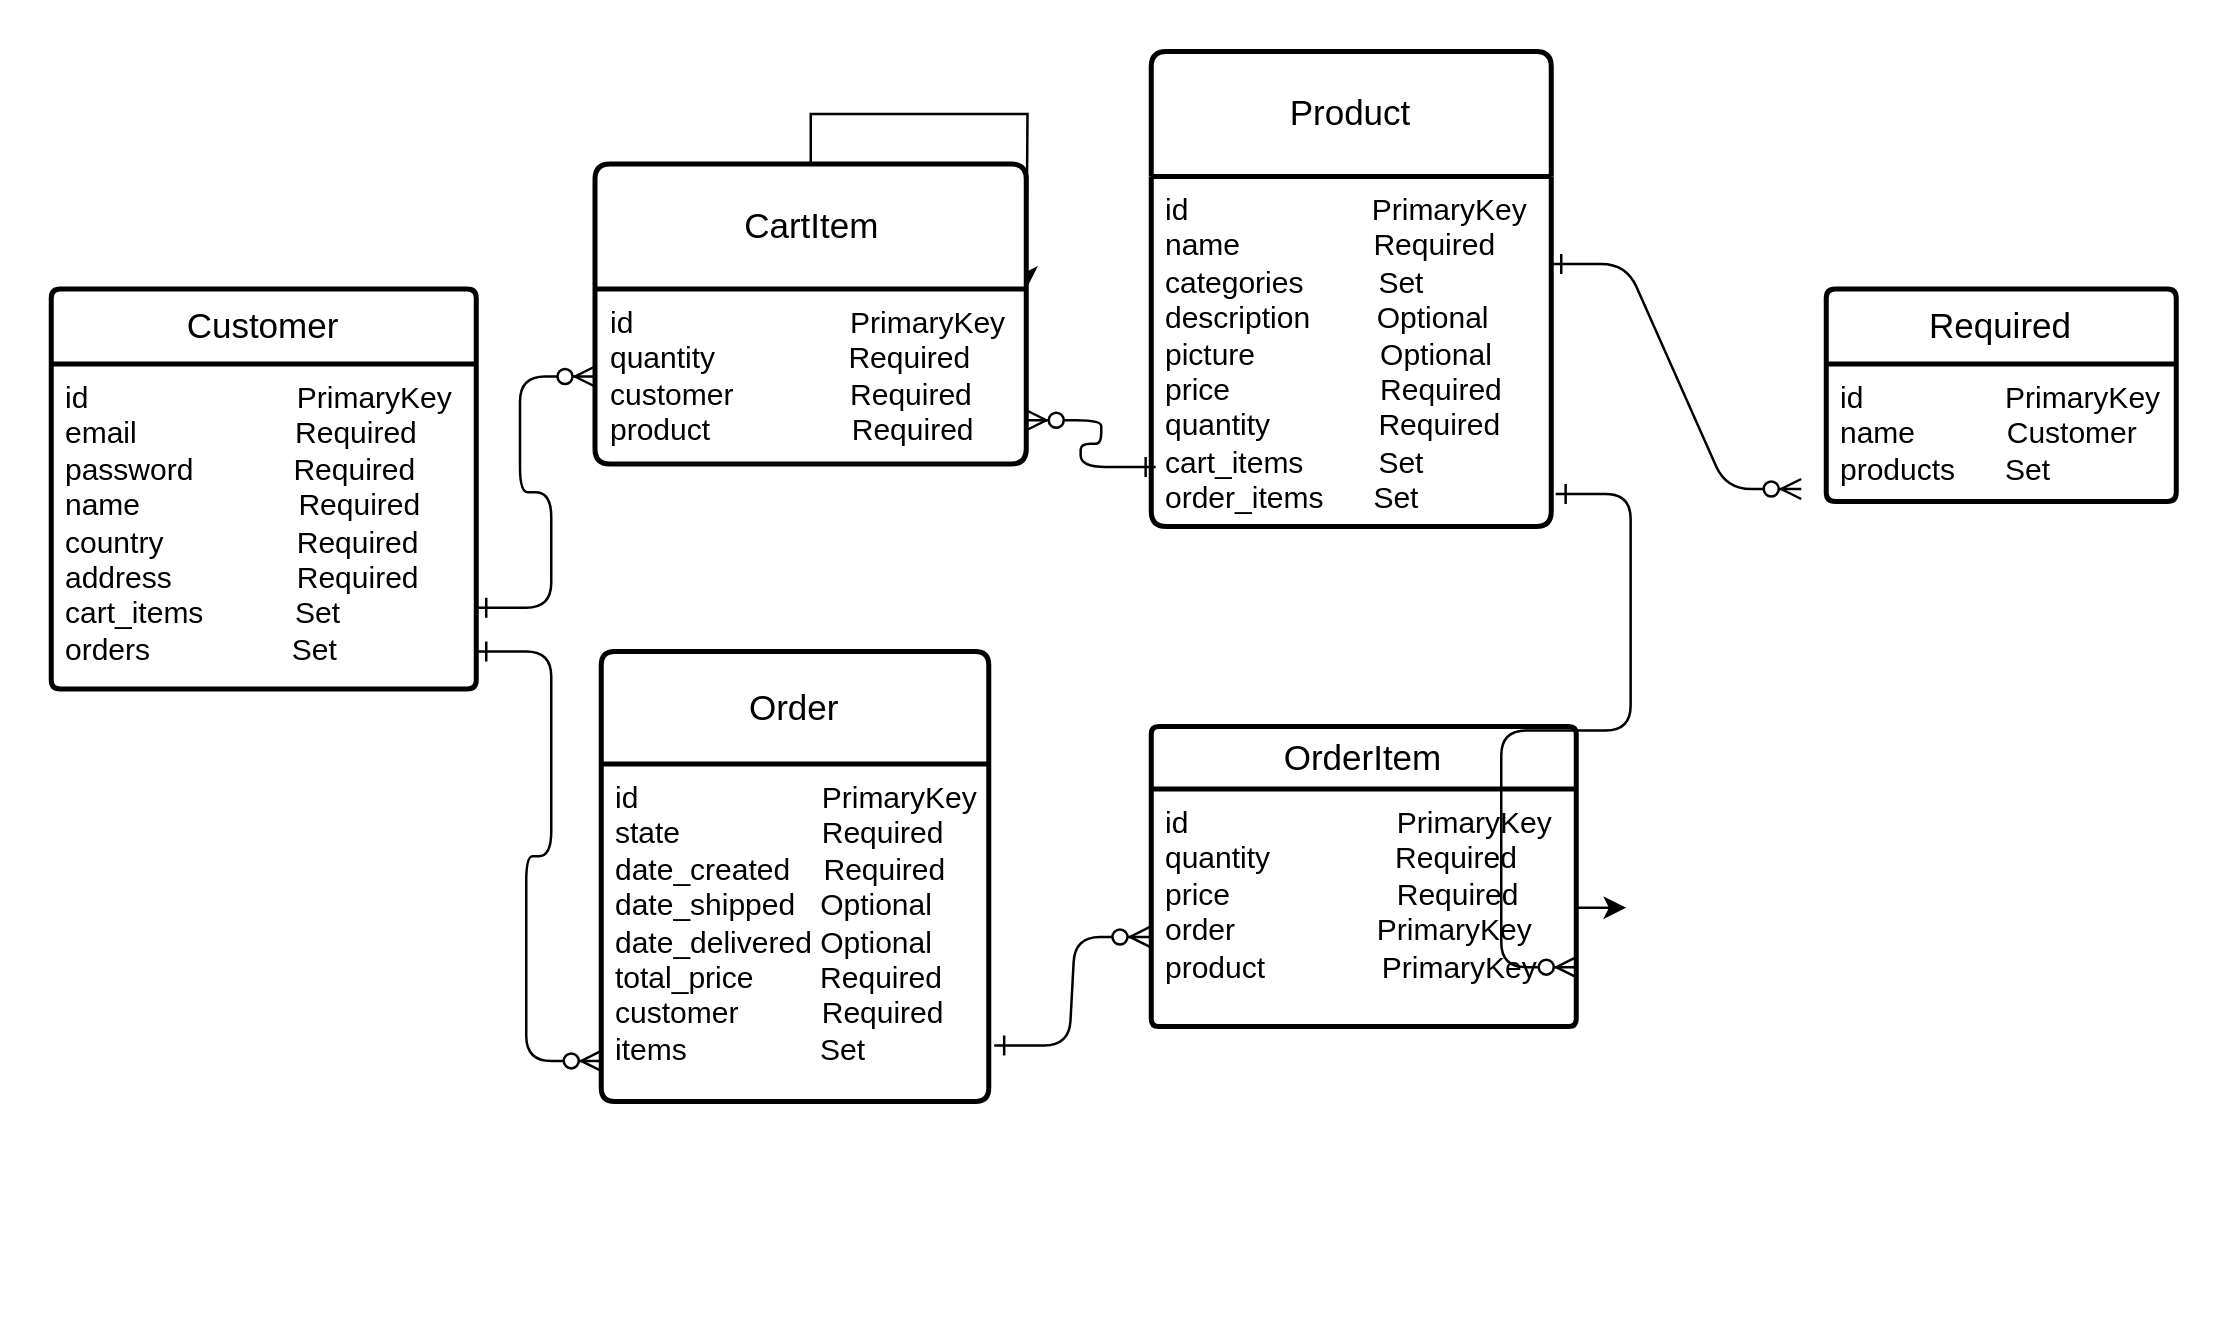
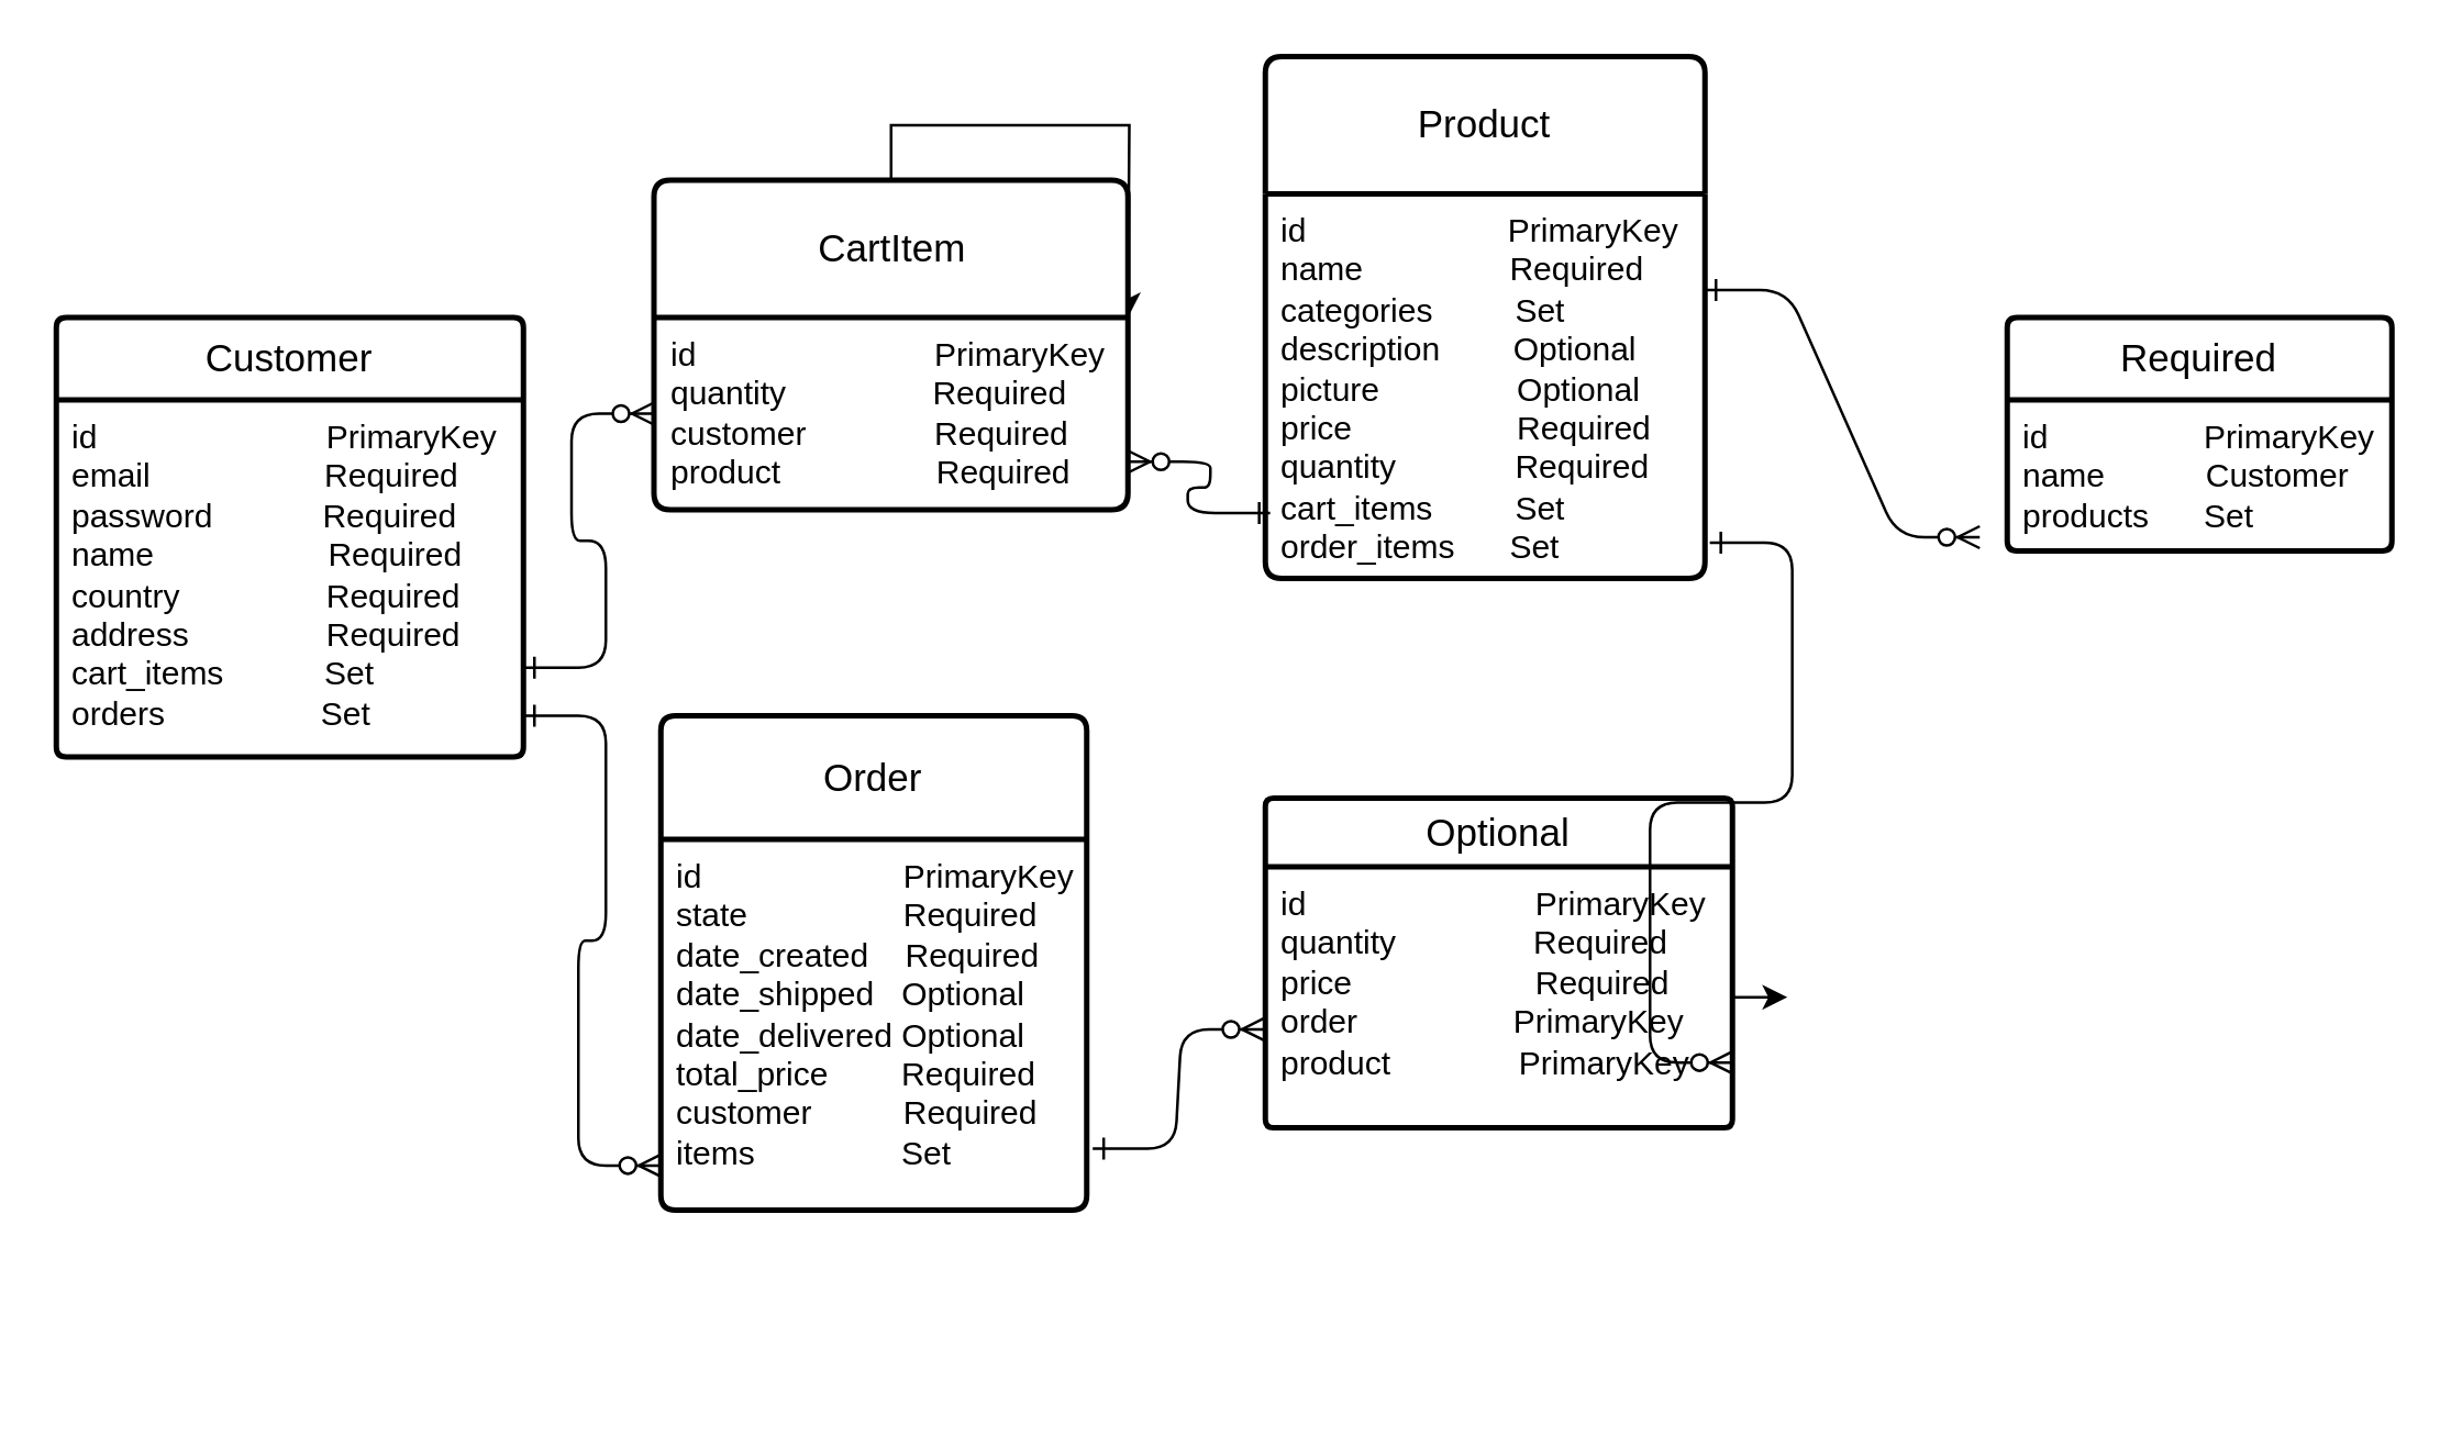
  <mxCell id="0" />
  <mxCell id="1" parent="0" />
  <mxCell id="2" style="edgeStyle=none;curved=1;rounded=0;orthogonalLoop=1;jettySize=auto;html=1;exitX=0;exitY=0;exitDx=0;exitDy=0;fontSize=12;startSize=8;endSize=8;" parent="1" edge="1"><mxGeometry relative="1" as="geometry"><mxPoint x="20" y="77" as="sourcePoint" /><mxPoint x="20" y="77" as="targetPoint" /></mxGeometry></mxCell>
  <mxCell id="3" value="Customer" style="swimlane;childLayout=stackLayout;horizontal=1;startSize=30;horizontalStack=0;rounded=1;fontSize=14;fontStyle=0;strokeWidth=2;resizeParent=0;resizeLast=1;shadow=0;dashed=0;align=center;arcSize=4;whiteSpace=wrap;html=1;" parent="1" vertex="1"><mxGeometry x="20" y="115" width="170" height="160" as="geometry" /></mxCell>
  <mxCell id="4" value="id&amp;nbsp; &amp;nbsp; &amp;nbsp; &amp;nbsp; &amp;nbsp; &amp;nbsp; &amp;nbsp; &amp;nbsp; &amp;nbsp; &amp;nbsp; &amp;nbsp; &amp;nbsp; &amp;nbsp;PrimaryKey&lt;br&gt;email&amp;nbsp; &amp;nbsp; &amp;nbsp; &amp;nbsp; &amp;nbsp; &amp;nbsp; &amp;nbsp; &amp;nbsp; &amp;nbsp; &amp;nbsp;Required&lt;br&gt;password&amp;nbsp; &amp;nbsp; &amp;nbsp; &amp;nbsp; &amp;nbsp; &amp;nbsp; Required&lt;br&gt;name&amp;nbsp; &amp;nbsp; &amp;nbsp; &amp;nbsp; &amp;nbsp; &amp;nbsp; &amp;nbsp; &amp;nbsp; &amp;nbsp; &amp;nbsp;Required&lt;br&gt;country&amp;nbsp; &amp;nbsp; &amp;nbsp; &amp;nbsp; &amp;nbsp; &amp;nbsp; &amp;nbsp; &amp;nbsp; Required&lt;br&gt;address&amp;nbsp; &amp;nbsp; &amp;nbsp; &amp;nbsp; &amp;nbsp; &amp;nbsp; &amp;nbsp; &amp;nbsp;Required&lt;br&gt;cart_items&amp;nbsp; &amp;nbsp; &amp;nbsp; &amp;nbsp; &amp;nbsp; &amp;nbsp;Set&lt;br&gt;orders&amp;nbsp; &amp;nbsp; &amp;nbsp; &amp;nbsp; &amp;nbsp; &amp;nbsp; &amp;nbsp; &amp;nbsp; &amp;nbsp;Set" style="align=left;strokeColor=none;fillColor=none;spacingLeft=4;fontSize=12;verticalAlign=top;resizable=0;rotatable=0;part=1;html=1;" parent="3" vertex="1"><mxGeometry y="30" width="170" height="130" as="geometry" /></mxCell>
  <mxCell id="5" style="edgeStyle=none;curved=1;rounded=0;orthogonalLoop=1;jettySize=auto;html=1;exitX=0.75;exitY=1;exitDx=0;exitDy=0;fontSize=12;startSize=8;endSize=8;" parent="3" source="4" target="4" edge="1"><mxGeometry relative="1" as="geometry" /></mxCell>
  <mxCell id="6" style="edgeStyle=none;curved=1;rounded=0;orthogonalLoop=1;jettySize=auto;html=1;exitX=0.5;exitY=1;exitDx=0;exitDy=0;fontSize=12;startSize=8;endSize=8;" parent="3" source="4" target="4" edge="1"><mxGeometry relative="1" as="geometry" /></mxCell>
  <mxCell id="7" value="Order" style="swimlane;childLayout=stackLayout;horizontal=1;startSize=45;horizontalStack=0;rounded=1;fontSize=14;fontStyle=0;strokeWidth=2;resizeParent=0;resizeLast=1;shadow=0;dashed=0;align=center;arcSize=4;whiteSpace=wrap;html=1;" parent="1" vertex="1"><mxGeometry x="240" y="260" width="155" height="180" as="geometry" /></mxCell>
  <mxCell id="8" value="id&amp;nbsp; &amp;nbsp; &amp;nbsp; &amp;nbsp; &amp;nbsp; &amp;nbsp; &amp;nbsp; &amp;nbsp; &amp;nbsp; &amp;nbsp; &amp;nbsp; PrimaryKey&lt;br&gt;state&amp;nbsp; &amp;nbsp; &amp;nbsp; &amp;nbsp; &amp;nbsp; &amp;nbsp; &amp;nbsp; &amp;nbsp; &amp;nbsp;Required&lt;br&gt;date_created&amp;nbsp; &amp;nbsp; Required&lt;br&gt;date_shipped&amp;nbsp; &amp;nbsp;Optional&lt;br&gt;date_delivered Optional&lt;br&gt;total_price&amp;nbsp; &amp;nbsp; &amp;nbsp; &amp;nbsp; Required&lt;br&gt;customer&amp;nbsp; &amp;nbsp; &amp;nbsp; &amp;nbsp; &amp;nbsp; Required&lt;br&gt;items&amp;nbsp; &amp;nbsp; &amp;nbsp; &amp;nbsp; &amp;nbsp; &amp;nbsp; &amp;nbsp; &amp;nbsp; Set" style="align=left;strokeColor=none;fillColor=none;spacingLeft=4;fontSize=12;verticalAlign=top;resizable=0;rotatable=0;part=1;html=1;" parent="7" vertex="1"><mxGeometry y="45" width="155" height="135" as="geometry" /></mxCell>
- <mxCell id="9" value="OrderItem" style="swimlane;childLayout=stackLayout;horizontal=1;startSize=25;horizontalStack=0;rounded=1;fontSize=14;fontStyle=0;strokeWidth=2;resizeParent=0;resizeLast=1;shadow=0;dashed=0;align=center;arcSize=4;whiteSpace=wrap;html=1;" parent="1" vertex="1"><mxGeometry x="460" y="290" width="170" height="120" as="geometry" /></mxCell>
+ <mxCell id="9" value="Optional" style="swimlane;childLayout=stackLayout;horizontal=1;startSize=25;horizontalStack=0;rounded=1;fontSize=14;fontStyle=0;strokeWidth=2;resizeParent=0;resizeLast=1;shadow=0;dashed=0;align=center;arcSize=4;whiteSpace=wrap;html=1;" parent="1" vertex="1"><mxGeometry x="460" y="290" width="170" height="120" as="geometry" /></mxCell>
  <mxCell id="10" value="id&amp;nbsp; &amp;nbsp; &amp;nbsp; &amp;nbsp; &amp;nbsp; &amp;nbsp; &amp;nbsp; &amp;nbsp; &amp;nbsp; &amp;nbsp; &amp;nbsp; &amp;nbsp; &amp;nbsp;PrimaryKey&lt;br&gt;quantity&amp;nbsp; &amp;nbsp; &amp;nbsp; &amp;nbsp; &amp;nbsp; &amp;nbsp; &amp;nbsp; &amp;nbsp;Required&lt;br&gt;price&amp;nbsp; &amp;nbsp; &amp;nbsp; &amp;nbsp; &amp;nbsp; &amp;nbsp; &amp;nbsp; &amp;nbsp; &amp;nbsp; &amp;nbsp; Required&lt;br&gt;order&amp;nbsp; &amp;nbsp; &amp;nbsp; &amp;nbsp; &amp;nbsp; &amp;nbsp; &amp;nbsp; &amp;nbsp; &amp;nbsp;PrimaryKey&lt;br&gt;product&amp;nbsp; &amp;nbsp; &amp;nbsp; &amp;nbsp; &amp;nbsp; &amp;nbsp; &amp;nbsp; PrimaryKey" style="align=left;strokeColor=none;fillColor=none;spacingLeft=4;fontSize=12;verticalAlign=top;resizable=0;rotatable=0;part=1;html=1;" parent="9" vertex="1"><mxGeometry y="25" width="170" height="95" as="geometry" /></mxCell>
  <mxCell id="11" value="Product" style="swimlane;childLayout=stackLayout;horizontal=1;startSize=50;horizontalStack=0;rounded=1;fontSize=14;fontStyle=0;strokeWidth=2;resizeParent=0;resizeLast=1;shadow=0;dashed=0;align=center;arcSize=4;whiteSpace=wrap;html=1;" parent="1" vertex="1"><mxGeometry x="460" y="20" width="160" height="190" as="geometry" /></mxCell>
  <mxCell id="12" value="id&amp;nbsp; &amp;nbsp; &amp;nbsp; &amp;nbsp; &amp;nbsp; &amp;nbsp; &amp;nbsp; &amp;nbsp; &amp;nbsp; &amp;nbsp; &amp;nbsp;&amp;nbsp;PrimaryKey&lt;br&gt;name&amp;nbsp; &amp;nbsp; &amp;nbsp; &amp;nbsp; &amp;nbsp; &amp;nbsp; &amp;nbsp; &amp;nbsp; Required&lt;br&gt;categories&amp;nbsp; &amp;nbsp; &amp;nbsp; &amp;nbsp; &amp;nbsp;Set&lt;br&gt;description&amp;nbsp; &amp;nbsp; &amp;nbsp; &amp;nbsp; Optional&lt;br&gt;picture&amp;nbsp; &amp;nbsp; &amp;nbsp; &amp;nbsp; &amp;nbsp; &amp;nbsp; &amp;nbsp; &amp;nbsp;Optional&lt;br&gt;price&amp;nbsp; &amp;nbsp; &amp;nbsp; &amp;nbsp; &amp;nbsp; &amp;nbsp; &amp;nbsp; &amp;nbsp; &amp;nbsp; Required&lt;br&gt;quantity&amp;nbsp; &amp;nbsp; &amp;nbsp; &amp;nbsp; &amp;nbsp; &amp;nbsp; &amp;nbsp;Required&lt;br&gt;cart_items&amp;nbsp; &amp;nbsp; &amp;nbsp; &amp;nbsp; &amp;nbsp;Set&lt;br&gt;order_items&amp;nbsp; &amp;nbsp; &amp;nbsp; Set" style="align=left;strokeColor=none;fillColor=none;spacingLeft=4;fontSize=12;verticalAlign=top;resizable=0;rotatable=0;part=1;html=1;" parent="11" vertex="1"><mxGeometry y="50" width="160" height="140" as="geometry" /></mxCell>
  <mxCell id="13" value="" style="edgeStyle=entityRelationEdgeStyle;endArrow=ERzeroToMany;startArrow=ERone;endFill=1;startFill=0;exitX=1.014;exitY=0.834;exitDx=0;exitDy=0;entryX=-0.003;entryY=0.623;entryDx=0;entryDy=0;exitPerimeter=0;entryPerimeter=0;" parent="1" source="8" target="10" edge="1"><mxGeometry width="100" height="100" relative="1" as="geometry"><mxPoint x="394.845" y="400.65" as="sourcePoint" /><mxPoint x="460" y="375" as="targetPoint" /><Array as="points"><mxPoint x="445" y="480" /><mxPoint x="445" y="440" /><mxPoint x="450" y="375" /></Array></mxGeometry></mxCell>
  <mxCell id="14" value="" style="edgeStyle=entityRelationEdgeStyle;endArrow=ERzeroToMany;startArrow=ERone;endFill=1;startFill=0;entryX=1;entryY=0.75;entryDx=0;entryDy=0;exitX=1.011;exitY=0.907;exitDx=0;exitDy=0;exitPerimeter=0;" parent="1" source="12" target="10" edge="1"><mxGeometry width="100" height="100" relative="1" as="geometry"><mxPoint x="615.12" y="185" as="sourcePoint" /><mxPoint x="620" y="360.88" as="targetPoint" /><Array as="points"><mxPoint x="650" y="365.88" /><mxPoint x="650" y="325.88" /></Array></mxGeometry></mxCell>
  <mxCell id="15" value="" style="edgeStyle=entityRelationEdgeStyle;endArrow=ERzeroToMany;startArrow=ERone;endFill=1;startFill=0;exitX=1;exitY=0.75;exitDx=0;exitDy=0;entryX=0;entryY=0.75;entryDx=0;entryDy=0;" parent="1" edge="1"><mxGeometry width="100" height="100" relative="1" as="geometry"><mxPoint x="190" y="260" as="sourcePoint" /><mxPoint x="240" y="423.75" as="targetPoint" /><Array as="points"><mxPoint x="190" y="505" /><mxPoint x="190" y="465" /></Array></mxGeometry></mxCell>
  <mxCell id="16" value="" style="edgeStyle=entityRelationEdgeStyle;endArrow=ERzeroToMany;startArrow=ERone;endFill=1;startFill=0;exitX=1;exitY=0.75;exitDx=0;exitDy=0;entryX=0;entryY=0.5;entryDx=0;entryDy=0;" parent="1" source="4" target="23" edge="1"><mxGeometry width="100" height="100" relative="1" as="geometry"><mxPoint x="500" y="192.5" as="sourcePoint" /><mxPoint x="240" y="175" as="targetPoint" /><Array as="points"><mxPoint x="470" y="277.5" /><mxPoint x="470" y="237.5" /></Array></mxGeometry></mxCell>
  <mxCell id="17" value="Required" style="swimlane;childLayout=stackLayout;horizontal=1;startSize=30;horizontalStack=0;rounded=1;fontSize=14;fontStyle=0;strokeWidth=2;resizeParent=0;resizeLast=1;shadow=0;dashed=0;align=center;arcSize=4;whiteSpace=wrap;html=1;" parent="1" vertex="1"><mxGeometry x="730" y="115" width="140" height="85" as="geometry" /></mxCell>
  <mxCell id="18" value="id&amp;nbsp; &amp;nbsp; &amp;nbsp; &amp;nbsp; &amp;nbsp; &amp;nbsp; &amp;nbsp; &amp;nbsp; &amp;nbsp;PrimaryKey&lt;br&gt;name&amp;nbsp; &amp;nbsp; &amp;nbsp; &amp;nbsp; &amp;nbsp; &amp;nbsp;Customer&amp;nbsp; &amp;nbsp; &amp;nbsp;&amp;nbsp;&lt;br&gt;products&amp;nbsp; &amp;nbsp; &amp;nbsp; Set" style="align=left;strokeColor=none;fillColor=none;spacingLeft=4;fontSize=12;verticalAlign=top;resizable=0;rotatable=0;part=1;html=1;" parent="17" vertex="1"><mxGeometry y="30" width="140" height="55" as="geometry" /></mxCell>
  <mxCell id="19" value="" style="edgeStyle=entityRelationEdgeStyle;endArrow=ERzeroToMany;startArrow=ERone;endFill=1;startFill=0;exitX=1;exitY=0.25;exitDx=0;exitDy=0;" parent="1" source="12" edge="1"><mxGeometry width="100" height="100" relative="1" as="geometry"><mxPoint x="510" y="202.5" as="sourcePoint" /><mxPoint x="720" y="195" as="targetPoint" /><Array as="points"><mxPoint x="480" y="287.5" /><mxPoint x="480" y="247.5" /></Array></mxGeometry></mxCell>
  <mxCell id="20" value="" style="edgeStyle=entityRelationEdgeStyle;endArrow=ERzeroToMany;startArrow=ERone;endFill=1;startFill=0;exitX=0.011;exitY=0.83;exitDx=0;exitDy=0;entryX=1;entryY=0.75;entryDx=0;entryDy=0;exitPerimeter=0;" parent="1" source="12" target="23" edge="1"><mxGeometry width="100" height="100" relative="1" as="geometry"><mxPoint x="470" y="135" as="sourcePoint" /><mxPoint x="440" y="225" as="targetPoint" /><Array as="points"><mxPoint x="440.64" y="208.84" /><mxPoint x="440.64" y="168.84" /><mxPoint x="440.64" y="186.34" /></Array></mxGeometry></mxCell>
  <mxCell id="21" style="edgeStyle=orthogonalEdgeStyle;rounded=0;orthogonalLoop=1;jettySize=auto;html=1;" edge="1" parent="1" source="22"><mxGeometry relative="1" as="geometry"><mxPoint x="410" y="115" as="targetPoint" /></mxGeometry></mxCell>
  <mxCell id="22" value="CartItem" style="swimlane;childLayout=stackLayout;horizontal=1;startSize=50;horizontalStack=0;rounded=1;fontSize=14;fontStyle=0;strokeWidth=2;resizeParent=0;resizeLast=1;shadow=0;dashed=0;align=center;arcSize=4;whiteSpace=wrap;html=1;" parent="1" vertex="1"><mxGeometry x="237.5" y="65" width="172.5" height="120" as="geometry" /></mxCell>
  <mxCell id="23" value="id&amp;nbsp; &amp;nbsp; &amp;nbsp; &amp;nbsp; &amp;nbsp; &amp;nbsp; &amp;nbsp; &amp;nbsp; &amp;nbsp; &amp;nbsp; &amp;nbsp; &amp;nbsp; &amp;nbsp; PrimaryKey&lt;br&gt;quantity&amp;nbsp; &amp;nbsp; &amp;nbsp; &amp;nbsp; &amp;nbsp; &amp;nbsp; &amp;nbsp; &amp;nbsp; Required&lt;br&gt;customer&amp;nbsp; &amp;nbsp; &amp;nbsp; &amp;nbsp; &amp;nbsp; &amp;nbsp; &amp;nbsp; Required&lt;br&gt;product&amp;nbsp; &amp;nbsp; &amp;nbsp; &amp;nbsp; &amp;nbsp; &amp;nbsp; &amp;nbsp; &amp;nbsp; &amp;nbsp;Required" style="align=left;strokeColor=none;fillColor=none;spacingLeft=4;fontSize=12;verticalAlign=top;resizable=0;rotatable=0;part=1;html=1;" parent="22" vertex="1"><mxGeometry y="50" width="172.5" height="70" as="geometry" /></mxCell>
  <mxCell id="24" style="edgeStyle=orthogonalEdgeStyle;rounded=0;orthogonalLoop=1;jettySize=auto;html=1;" edge="1" parent="1" source="10"><mxGeometry relative="1" as="geometry"><mxPoint x="650" y="362.5" as="targetPoint" /></mxGeometry></mxCell>
